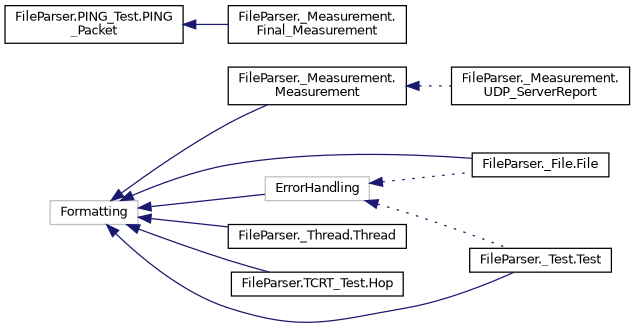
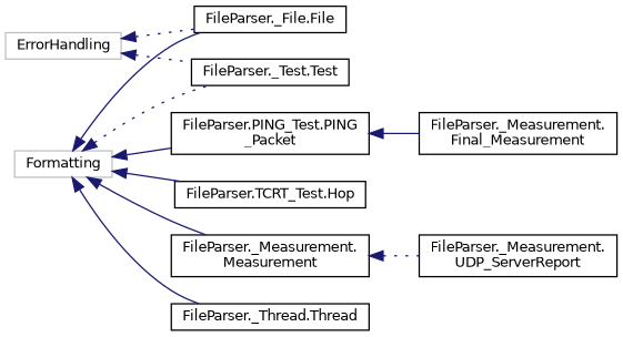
  digraph {
    rankdir=LR
    node [color=black fillcolor=white fontname=Helvetica fontsize=10 shape=record style=filled]
    edge [color=midnightblue dir=back fontname=Helvetica fontsize=10 labelfontname=Helvetica labelfontsize=10 style=solid]
    n1 [color=grey75 height=0.2 label=Formatting width=0.4]
    n2 [height=0.2 label="FileParser._File.File" width=0.4]
    n3 [height=0.2 label="FileParser._Measurement.\lMeasurement" width=0.4]
    n4 [height=0.2 label="FileParser._Test.Test" width=0.4]
    n5 [height=0.2 label="FileParser._Thread.Thread" width=0.4]
    n6 [height=0.2 label="FileParser.PING_Test.PING\l_Packet" width=0.4]
    n7 [height=0.2 label="FileParser.TCRT_Test.Hop" width=0.4]
    n8 [height=0.2 label="FileParser._Measurement.\lUDP_ServerReport" width=0.4]
    n9 [height=0.2 label="FileParser._Measurement.\lFinal_Measurement" width=0.4]
    n10 [color=grey75 height=0.2 label=ErrorHandling width=0.4]
    n1 -> n2
    n1 -> n3
-   n1 -> n4
+   n1 -> n4 [style=dotted]
    n1 -> n5
-   n1 -> n10
+   n1 -> n6
    n1 -> n7
    n3 -> n8 [style=dotted]
    n6 -> n9
    n10 -> n2 [style=dotted]
    n10 -> n4 [style=dotted]
  }
